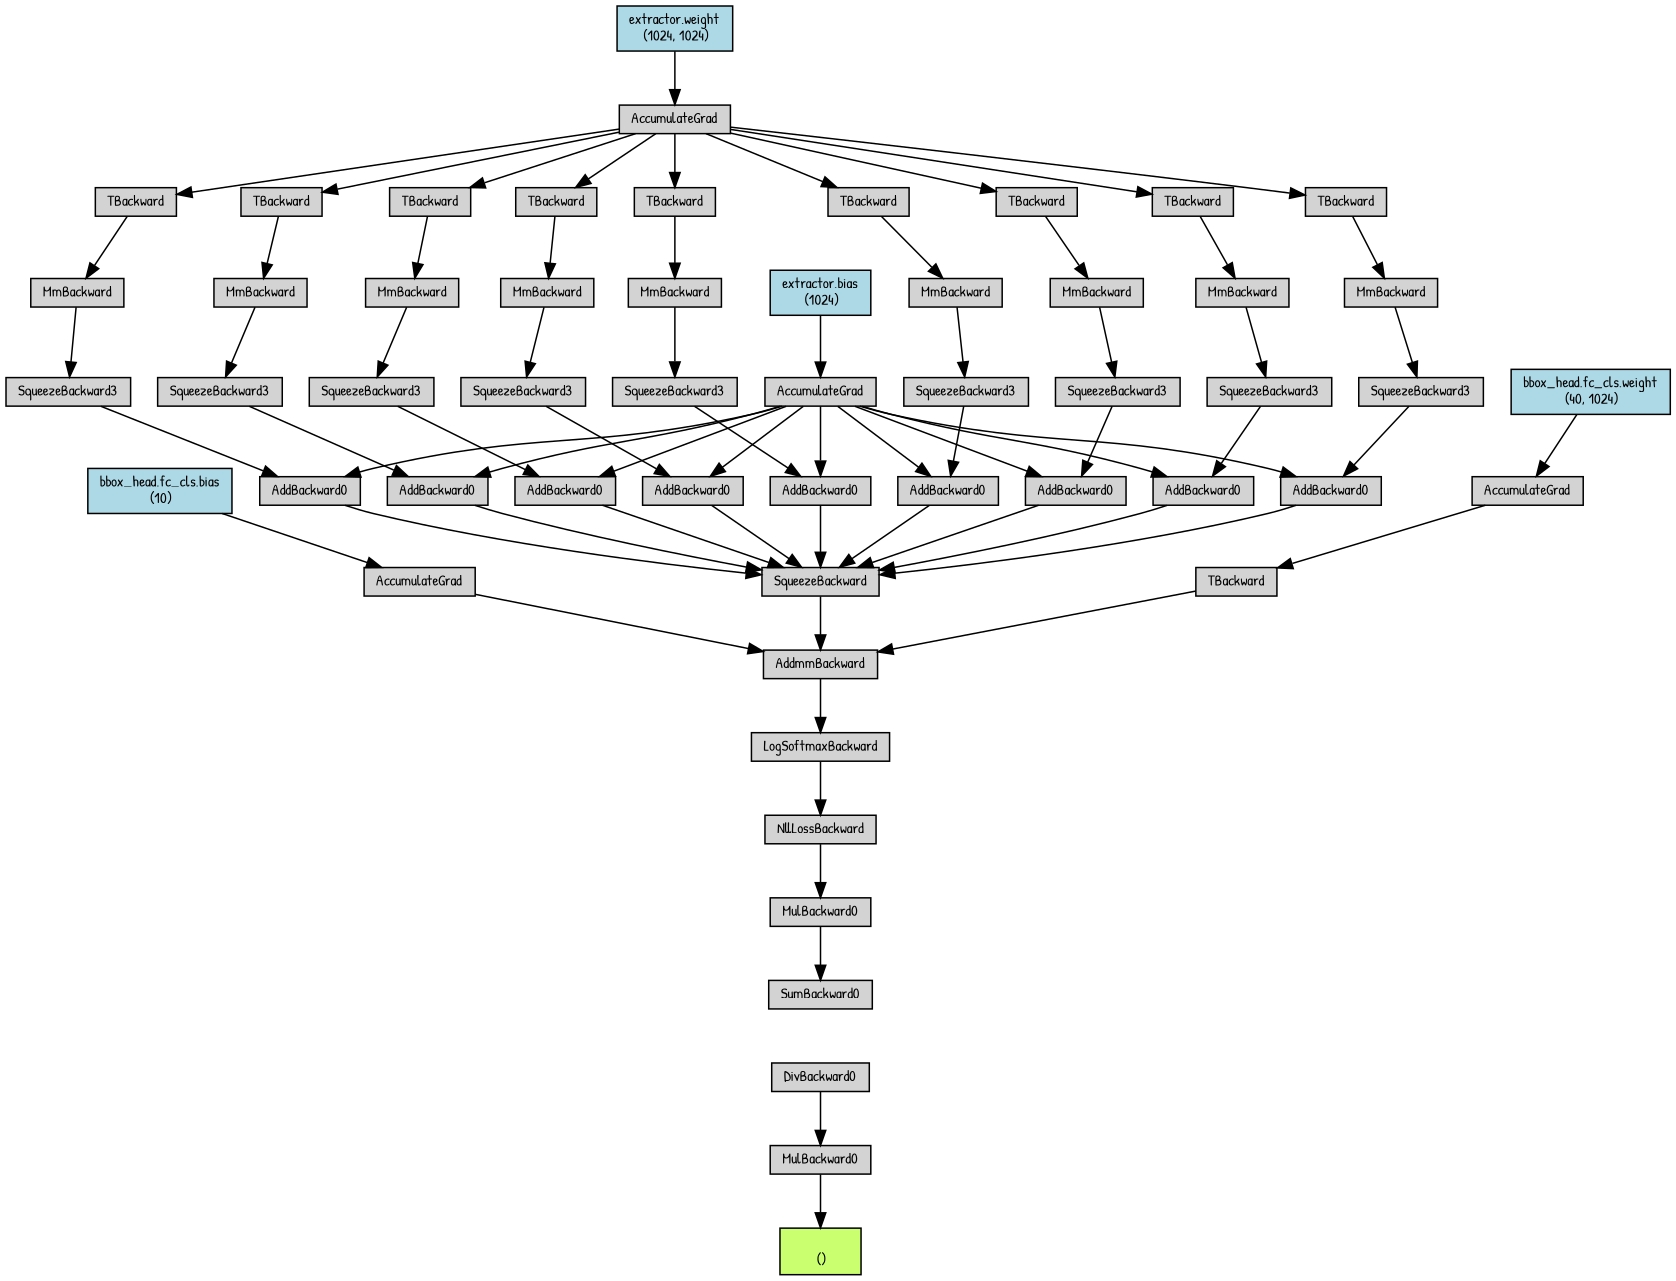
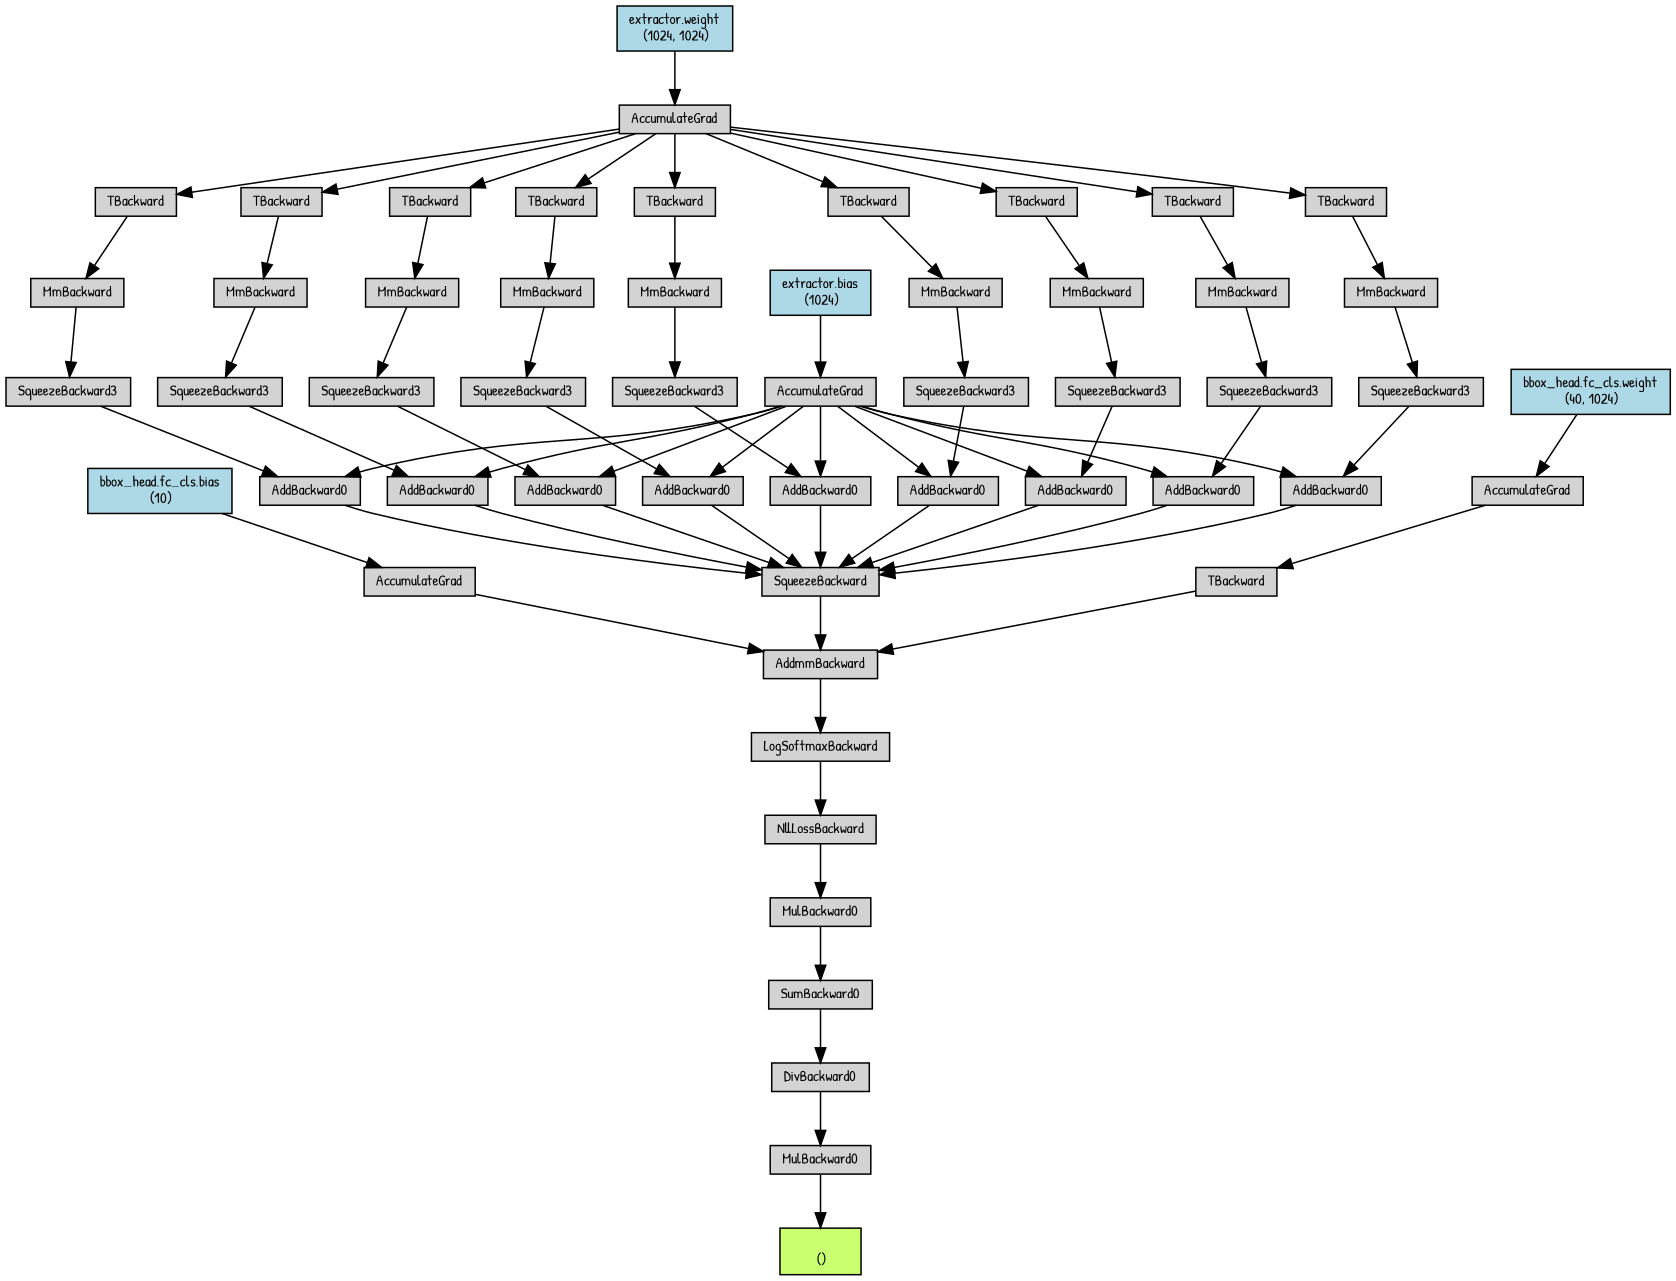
  digraph {
    fontname="Patrick Hand"
    node [align=left fontname="Patrick Hand" fontsize=10 ranksep=0.1 shape=box style=filled]
    edge [fontname="Patrick Hand"]
    n1 [fillcolor=darkolivegreen1 height=0.2 label="\n ()"]
    n2 [height=0.2 label=MulBackward0]
    n3 [height=0.2 label=DivBackward0]
    n4 [height=0.2 label=SumBackward0]
    n5 [height=0.2 label=MulBackward0]
    n6 [height=0.2 label=NllLossBackward]
    n7 [height=0.2 label=LogSoftmaxBackward]
    n8 [height=0.2 label=AddmmBackward]
    n9 [height=0.2 label=AccumulateGrad]
    n10 [fillcolor=lightblue height=0.2 label="bbox_head.fc_cls.bias\n (10)"]
    n11 [height=0.2 label=SqueezeBackward]
    n12 [height=0.2 label=AddBackward0]
    n13 [height=0.2 label=SqueezeBackward3]
    n14 [height=0.2 label=MmBackward]
    n15 [height=0.2 label=TBackward]
    n16 [height=0.2 label=AccumulateGrad]
    n17 [height=0.2 label=TBackward]
    n18 [height=0.2 label=TBackward]
    n19 [height=0.2 label=TBackward]
    n20 [height=0.2 label=TBackward]
    n21 [height=0.2 label=TBackward]
    n22 [height=0.2 label=TBackward]
    n23 [height=0.2 label=TBackward]
    n24 [height=0.2 label=TBackward]
    n25 [height=0.2 label=MmBackward]
    n26 [height=0.2 label=MmBackward]
    n27 [height=0.2 label=MmBackward]
    n28 [height=0.2 label=MmBackward]
    n29 [height=0.2 label=MmBackward]
    n30 [height=0.2 label=MmBackward]
    n31 [height=0.2 label=MmBackward]
    n32 [height=0.2 label=MmBackward]
    n33 [fillcolor=lightblue height=0.2 label="extractor.weight\n (1024, 1024)"]
    n34 [height=0.2 label=AccumulateGrad]
    n35 [height=0.2 label=AddBackward0]
    n36 [height=0.2 label=AddBackward0]
    n37 [height=0.2 label=AddBackward0]
    n38 [height=0.2 label=AddBackward0]
    n39 [height=0.2 label=AddBackward0]
    n40 [height=0.2 label=AddBackward0]
    n41 [height=0.2 label=AddBackward0]
    n42 [height=0.2 label=AddBackward0]
    n43 [fillcolor=lightblue height=0.2 label="extractor.bias\n (1024)"]
    n44 [height=0.2 label=SqueezeBackward3]
    n45 [height=0.2 label=SqueezeBackward3]
    n46 [height=0.2 label=SqueezeBackward3]
    n47 [height=0.2 label=SqueezeBackward3]
    n48 [height=0.2 label=SqueezeBackward3]
    n49 [height=0.2 label=SqueezeBackward3]
    n50 [height=0.2 label=SqueezeBackward3]
    n51 [height=0.2 label=SqueezeBackward3]
    n52 [height=0.2 label=TBackward]
    n53 [height=0.2 label=AccumulateGrad]
    n54 [fillcolor=lightblue height=0.2 label="bbox_head.fc_cls.weight\n (40, 1024)"]
    n2 -> n1
    n3 -> n2
+   n4 -> n3
    n5 -> n4
    n6 -> n5
    n7 -> n6
    n8 -> n7
    n9 -> n8
    n10 -> n9
    n11 -> n8
    n12 -> n11
    n13 -> n12
    n14 -> n13
    n15 -> n14
    n16 -> n15
    n16 -> n17
    n16 -> n18
    n16 -> n19
    n16 -> n20
    n16 -> n21
    n16 -> n22
    n16 -> n23
    n16 -> n24
    n17 -> n25
    n18 -> n26
    n19 -> n27
    n20 -> n28
    n21 -> n29
    n22 -> n30
    n23 -> n31
    n24 -> n32
    n25 -> n44
    n26 -> n45
    n27 -> n46
    n28 -> n47
    n29 -> n48
    n30 -> n49
    n31 -> n50
    n32 -> n51
    n33 -> n16
    n34 -> n12
    n34 -> n35
    n34 -> n36
    n34 -> n37
    n34 -> n38
    n34 -> n39
    n34 -> n40
    n34 -> n41
    n34 -> n42
    n35 -> n11
    n36 -> n11
    n37 -> n11
    n38 -> n11
    n39 -> n11
    n40 -> n11
    n41 -> n11
    n42 -> n11
    n43 -> n34
    n44 -> n35
    n45 -> n36
    n46 -> n37
    n47 -> n38
    n48 -> n39
    n49 -> n40
    n50 -> n41
    n51 -> n42
    n52 -> n8
    n53 -> n52
    n54 -> n53
  }
